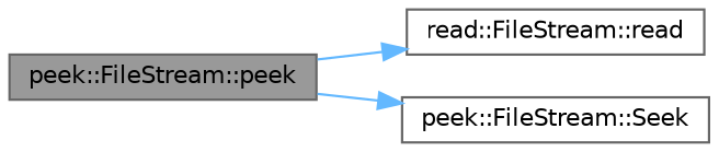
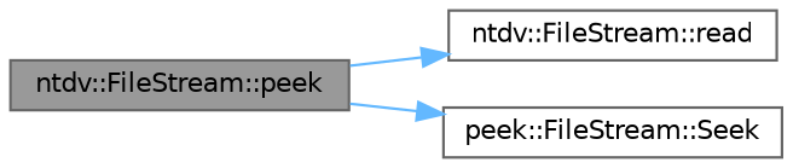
  digraph {
    rankdir=LR
    node [color=grey40 fillcolor=white fontname=Helvetica fontsize=10 shape=box style=filled]
    edge [color=steelblue1 fontname=Helvetica fontsize=10 labelfontname=Helvetica labelfontsize=10 style=solid]
-   n1 [color=gray40 fillcolor=grey60 fontcolor=black height=0.2 label="peek::FileStream::peek" width=0.4]
-   n2 [height=0.2 label="read::FileStream::read" width=0.4]
+   n1 [color=gray40 fillcolor=grey60 fontcolor=black height=0.2 label="ntdv::FileStream::peek" width=0.4]
+   n2 [height=0.2 label="ntdv::FileStream::read" width=0.4]
    n3 [height=0.2 label="peek::FileStream::Seek" width=0.4]
    n1 -> n2
    n1 -> n3
  }
